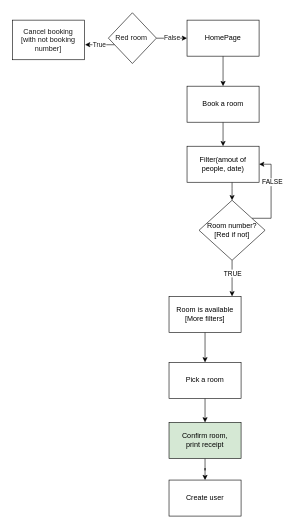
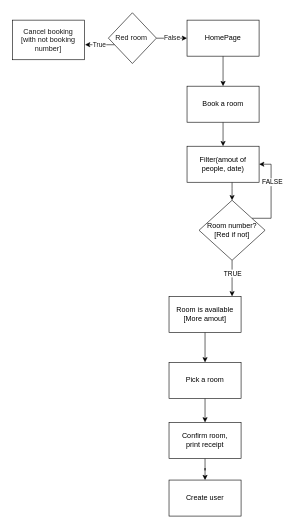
  <mxCell id="0" />
  <mxCell id="1" parent="0" />
  <mxCell id="2" style="edgeStyle=orthogonalEdgeStyle;rounded=0;orthogonalLoop=1;jettySize=auto;html=1;entryX=0.5;entryY=0;entryDx=0;entryDy=0;" edge="1" parent="1" source="3" target="5"><mxGeometry relative="1" as="geometry" /></mxCell>
  <mxCell id="3" value="HomePage" style="rounded=0;whiteSpace=wrap;html=1;" vertex="1" parent="1"><mxGeometry x="311" y="33" width="120" height="60" as="geometry" /></mxCell>
  <mxCell id="4" style="edgeStyle=orthogonalEdgeStyle;rounded=0;orthogonalLoop=1;jettySize=auto;html=1;entryX=0.5;entryY=0;entryDx=0;entryDy=0;" edge="1" parent="1" source="5" target="7"><mxGeometry relative="1" as="geometry" /></mxCell>
  <mxCell id="5" value="Book a room" style="rounded=0;whiteSpace=wrap;html=1;" vertex="1" parent="1"><mxGeometry x="311" y="143" width="120" height="60" as="geometry" /></mxCell>
  <mxCell id="6" style="edgeStyle=orthogonalEdgeStyle;rounded=0;orthogonalLoop=1;jettySize=auto;html=1;entryX=0.5;entryY=0;entryDx=0;entryDy=0;" edge="1" parent="1" source="7" target="14"><mxGeometry relative="1" as="geometry"><Array as="points"><mxPoint x="386" y="313" /><mxPoint x="386" y="313" /></Array></mxGeometry></mxCell>
  <mxCell id="7" value="Filter(amout of people, date)" style="rounded=0;whiteSpace=wrap;html=1;" vertex="1" parent="1"><mxGeometry x="311" y="243" width="120" height="60" as="geometry" /></mxCell>
  <mxCell id="8" style="edgeStyle=orthogonalEdgeStyle;rounded=0;orthogonalLoop=1;jettySize=auto;html=1;entryX=0.5;entryY=0;entryDx=0;entryDy=0;" edge="1" parent="1" source="9" target="16"><mxGeometry relative="1" as="geometry" /></mxCell>
- <mxCell id="9" value="Room is available&lt;br&gt;[More filters]" style="rounded=0;whiteSpace=wrap;html=1;" vertex="1" parent="1"><mxGeometry x="281" y="493" width="120" height="60" as="geometry" /></mxCell>
+ <mxCell id="9" value="Room is available&lt;br&gt;[More amout]" style="rounded=0;whiteSpace=wrap;html=1;" vertex="1" parent="1"><mxGeometry x="281" y="493" width="120" height="60" as="geometry" /></mxCell>
  <mxCell id="10" style="edgeStyle=orthogonalEdgeStyle;rounded=0;orthogonalLoop=1;jettySize=auto;html=1;" edge="1" parent="1" source="14" target="9"><mxGeometry relative="1" as="geometry"><Array as="points"><mxPoint x="331" y="403" /><mxPoint x="331" y="403" /></Array></mxGeometry></mxCell>
  <mxCell id="11" value="TRUE" style="edgeLabel;html=1;align=center;verticalAlign=middle;resizable=0;points=[];" vertex="1" connectable="0" parent="10"><mxGeometry x="-0.315" relative="1" as="geometry"><mxPoint as="offset" /></mxGeometry></mxCell>
  <mxCell id="12" style="edgeStyle=orthogonalEdgeStyle;rounded=0;orthogonalLoop=1;jettySize=auto;html=1;entryX=1;entryY=0.5;entryDx=0;entryDy=0;" edge="1" parent="1" source="14" target="7"><mxGeometry relative="1" as="geometry"><Array as="points"><mxPoint x="371" y="363" /><mxPoint x="451" y="363" /><mxPoint x="451" y="273" /></Array></mxGeometry></mxCell>
  <mxCell id="13" value="FALSE" style="edgeLabel;html=1;align=center;verticalAlign=middle;resizable=0;points=[];" vertex="1" connectable="0" parent="12"><mxGeometry x="0.307" y="-1" relative="1" as="geometry"><mxPoint as="offset" /></mxGeometry></mxCell>
  <mxCell id="14" value="Room number?&lt;br&gt;[Red if not]" style="rhombus;whiteSpace=wrap;html=1;" vertex="1" parent="1"><mxGeometry x="331" y="333" width="110" height="100" as="geometry" /></mxCell>
  <mxCell id="15" style="edgeStyle=orthogonalEdgeStyle;rounded=0;orthogonalLoop=1;jettySize=auto;html=1;" edge="1" parent="1" source="16" target="18"><mxGeometry relative="1" as="geometry" /></mxCell>
  <mxCell id="16" value="Pick a room" style="rounded=0;whiteSpace=wrap;html=1;" vertex="1" parent="1"><mxGeometry x="281" y="603" width="120" height="60" as="geometry" /></mxCell>
  <mxCell id="17" style="edgeStyle=orthogonalEdgeStyle;rounded=0;orthogonalLoop=1;jettySize=auto;html=1;entryX=0.5;entryY=0;entryDx=0;entryDy=0;" edge="1" parent="1" source="18" target="19"><mxGeometry relative="1" as="geometry" /></mxCell>
- <mxCell id="18" value="Confirm room, print&amp;nbsp;&lt;span style=&quot;text-align: left&quot;&gt;receipt&lt;/span&gt;&lt;div id=&quot;KnM9nf&quot;&gt;&lt;span class=&quot;tw-menu-btn KTDgic hide-focus-ring&quot; id=&quot;tw-cst&quot; tabindex=&quot;0&quot;&gt;&lt;/span&gt;&lt;/div&gt;&lt;div class=&quot;QmZWSe&quot;&gt;&lt;div class=&quot;DHcWmd&quot;&gt;&lt;/div&gt;&lt;/div&gt;" style="rounded=0;whiteSpace=wrap;html=1;fillColor=#d5e8d4;" vertex="1" parent="1"><mxGeometry x="281" y="703" width="120" height="60" as="geometry" /></mxCell>
+ <mxCell id="18" value="Confirm room, print&amp;nbsp;&lt;span style=&quot;text-align: left&quot;&gt;receipt&lt;/span&gt;&lt;div id=&quot;KnM9nf&quot;&gt;&lt;span class=&quot;tw-menu-btn KTDgic hide-focus-ring&quot; id=&quot;tw-cst&quot; tabindex=&quot;0&quot;&gt;&lt;/span&gt;&lt;/div&gt;&lt;div class=&quot;QmZWSe&quot;&gt;&lt;div class=&quot;DHcWmd&quot;&gt;&lt;/div&gt;&lt;/div&gt;" style="rounded=0;whiteSpace=wrap;html=1;" vertex="1" parent="1"><mxGeometry x="281" y="703" width="120" height="60" as="geometry" /></mxCell>
  <mxCell id="19" value="Create user" style="rounded=0;whiteSpace=wrap;html=1;" vertex="1" parent="1"><mxGeometry x="281" y="799" width="120" height="60" as="geometry" /></mxCell>
  <mxCell id="20" value="Cancel booking&lt;br&gt;[with not booking number]" style="rounded=0;whiteSpace=wrap;html=1;fontColor=#191919;" vertex="1" parent="1"><mxGeometry x="20" y="33" width="120" height="66" as="geometry" /></mxCell>
  <mxCell id="21" value="True" style="edgeStyle=orthogonalEdgeStyle;rounded=0;orthogonalLoop=1;jettySize=auto;html=1;entryX=1.009;entryY=0.62;entryDx=0;entryDy=0;entryPerimeter=0;fontColor=#191919;" edge="1" parent="1" source="23" target="20"><mxGeometry relative="1" as="geometry"><Array as="points"><mxPoint x="170" y="74" /><mxPoint x="170" y="74" /></Array></mxGeometry></mxCell>
  <mxCell id="22" value="False" style="edgeStyle=orthogonalEdgeStyle;rounded=0;orthogonalLoop=1;jettySize=auto;html=1;entryX=0;entryY=0.5;entryDx=0;entryDy=0;fontColor=#191919;" edge="1" parent="1" source="23" target="3"><mxGeometry relative="1" as="geometry" /></mxCell>
  <mxCell id="23" value="Red room&amp;nbsp;" style="rhombus;whiteSpace=wrap;html=1;fontColor=#191919;" vertex="1" parent="1"><mxGeometry x="180" y="20.75" width="80" height="84.5" as="geometry" /></mxCell>
